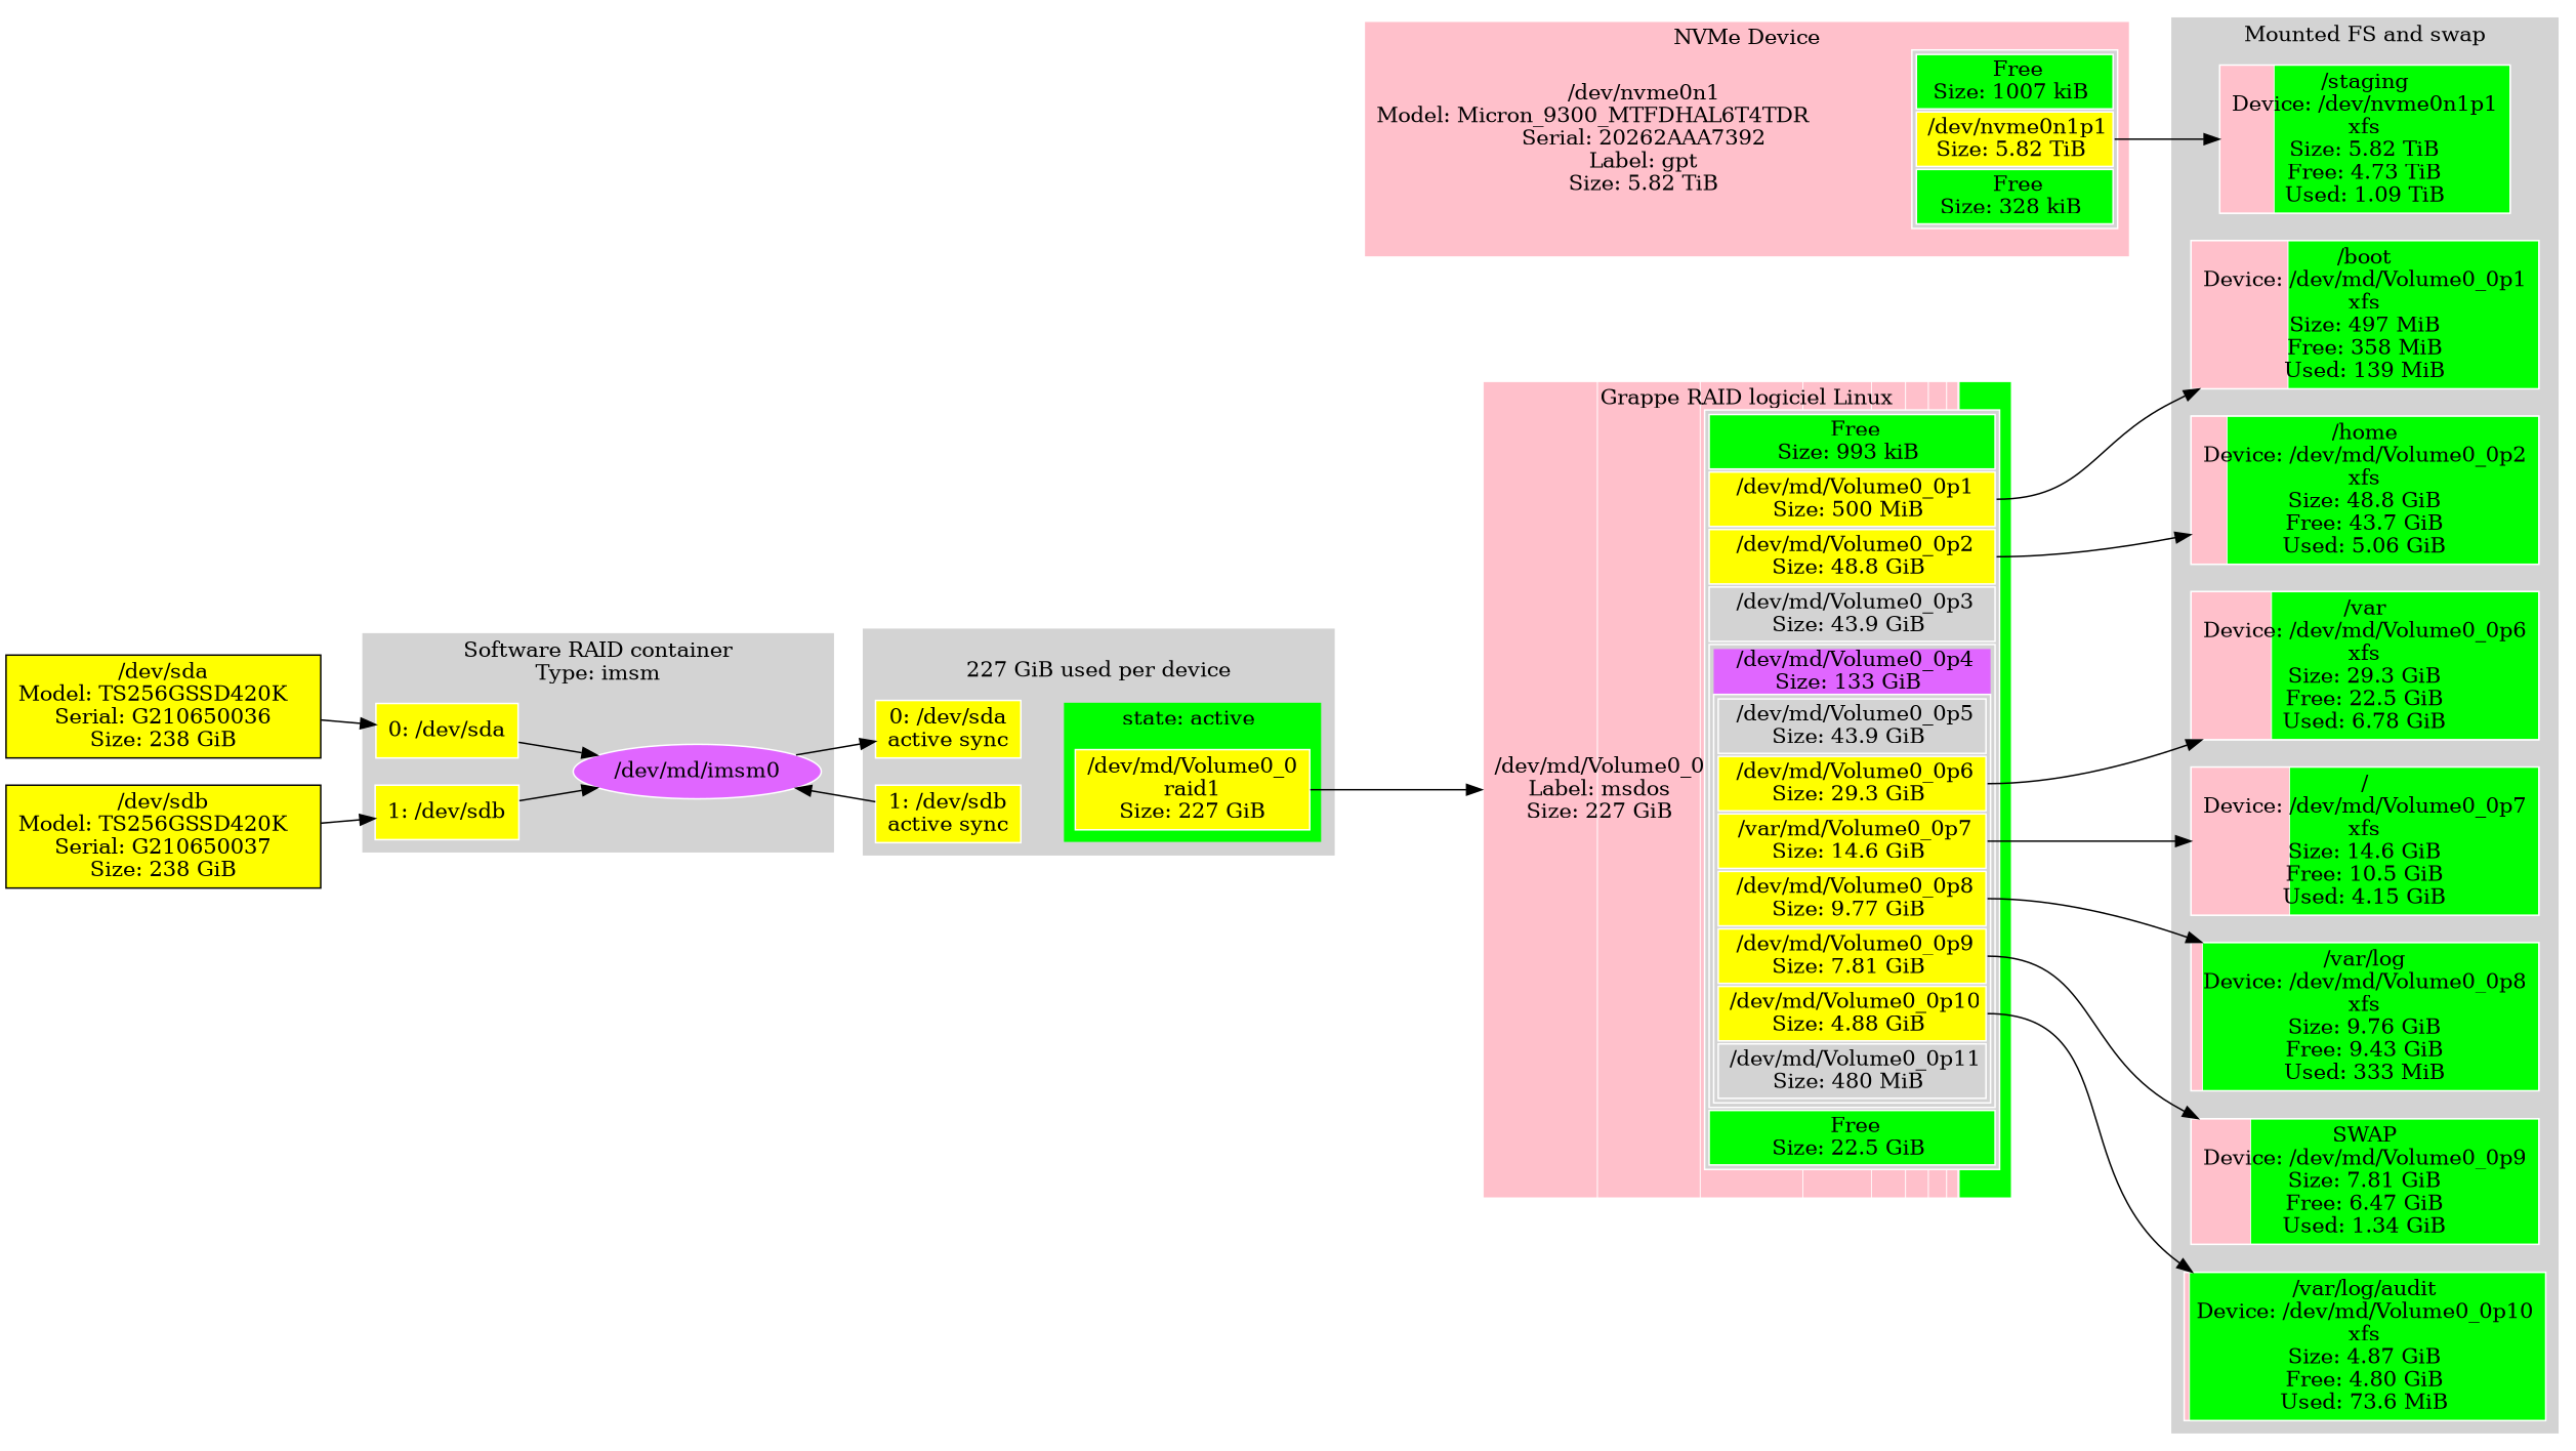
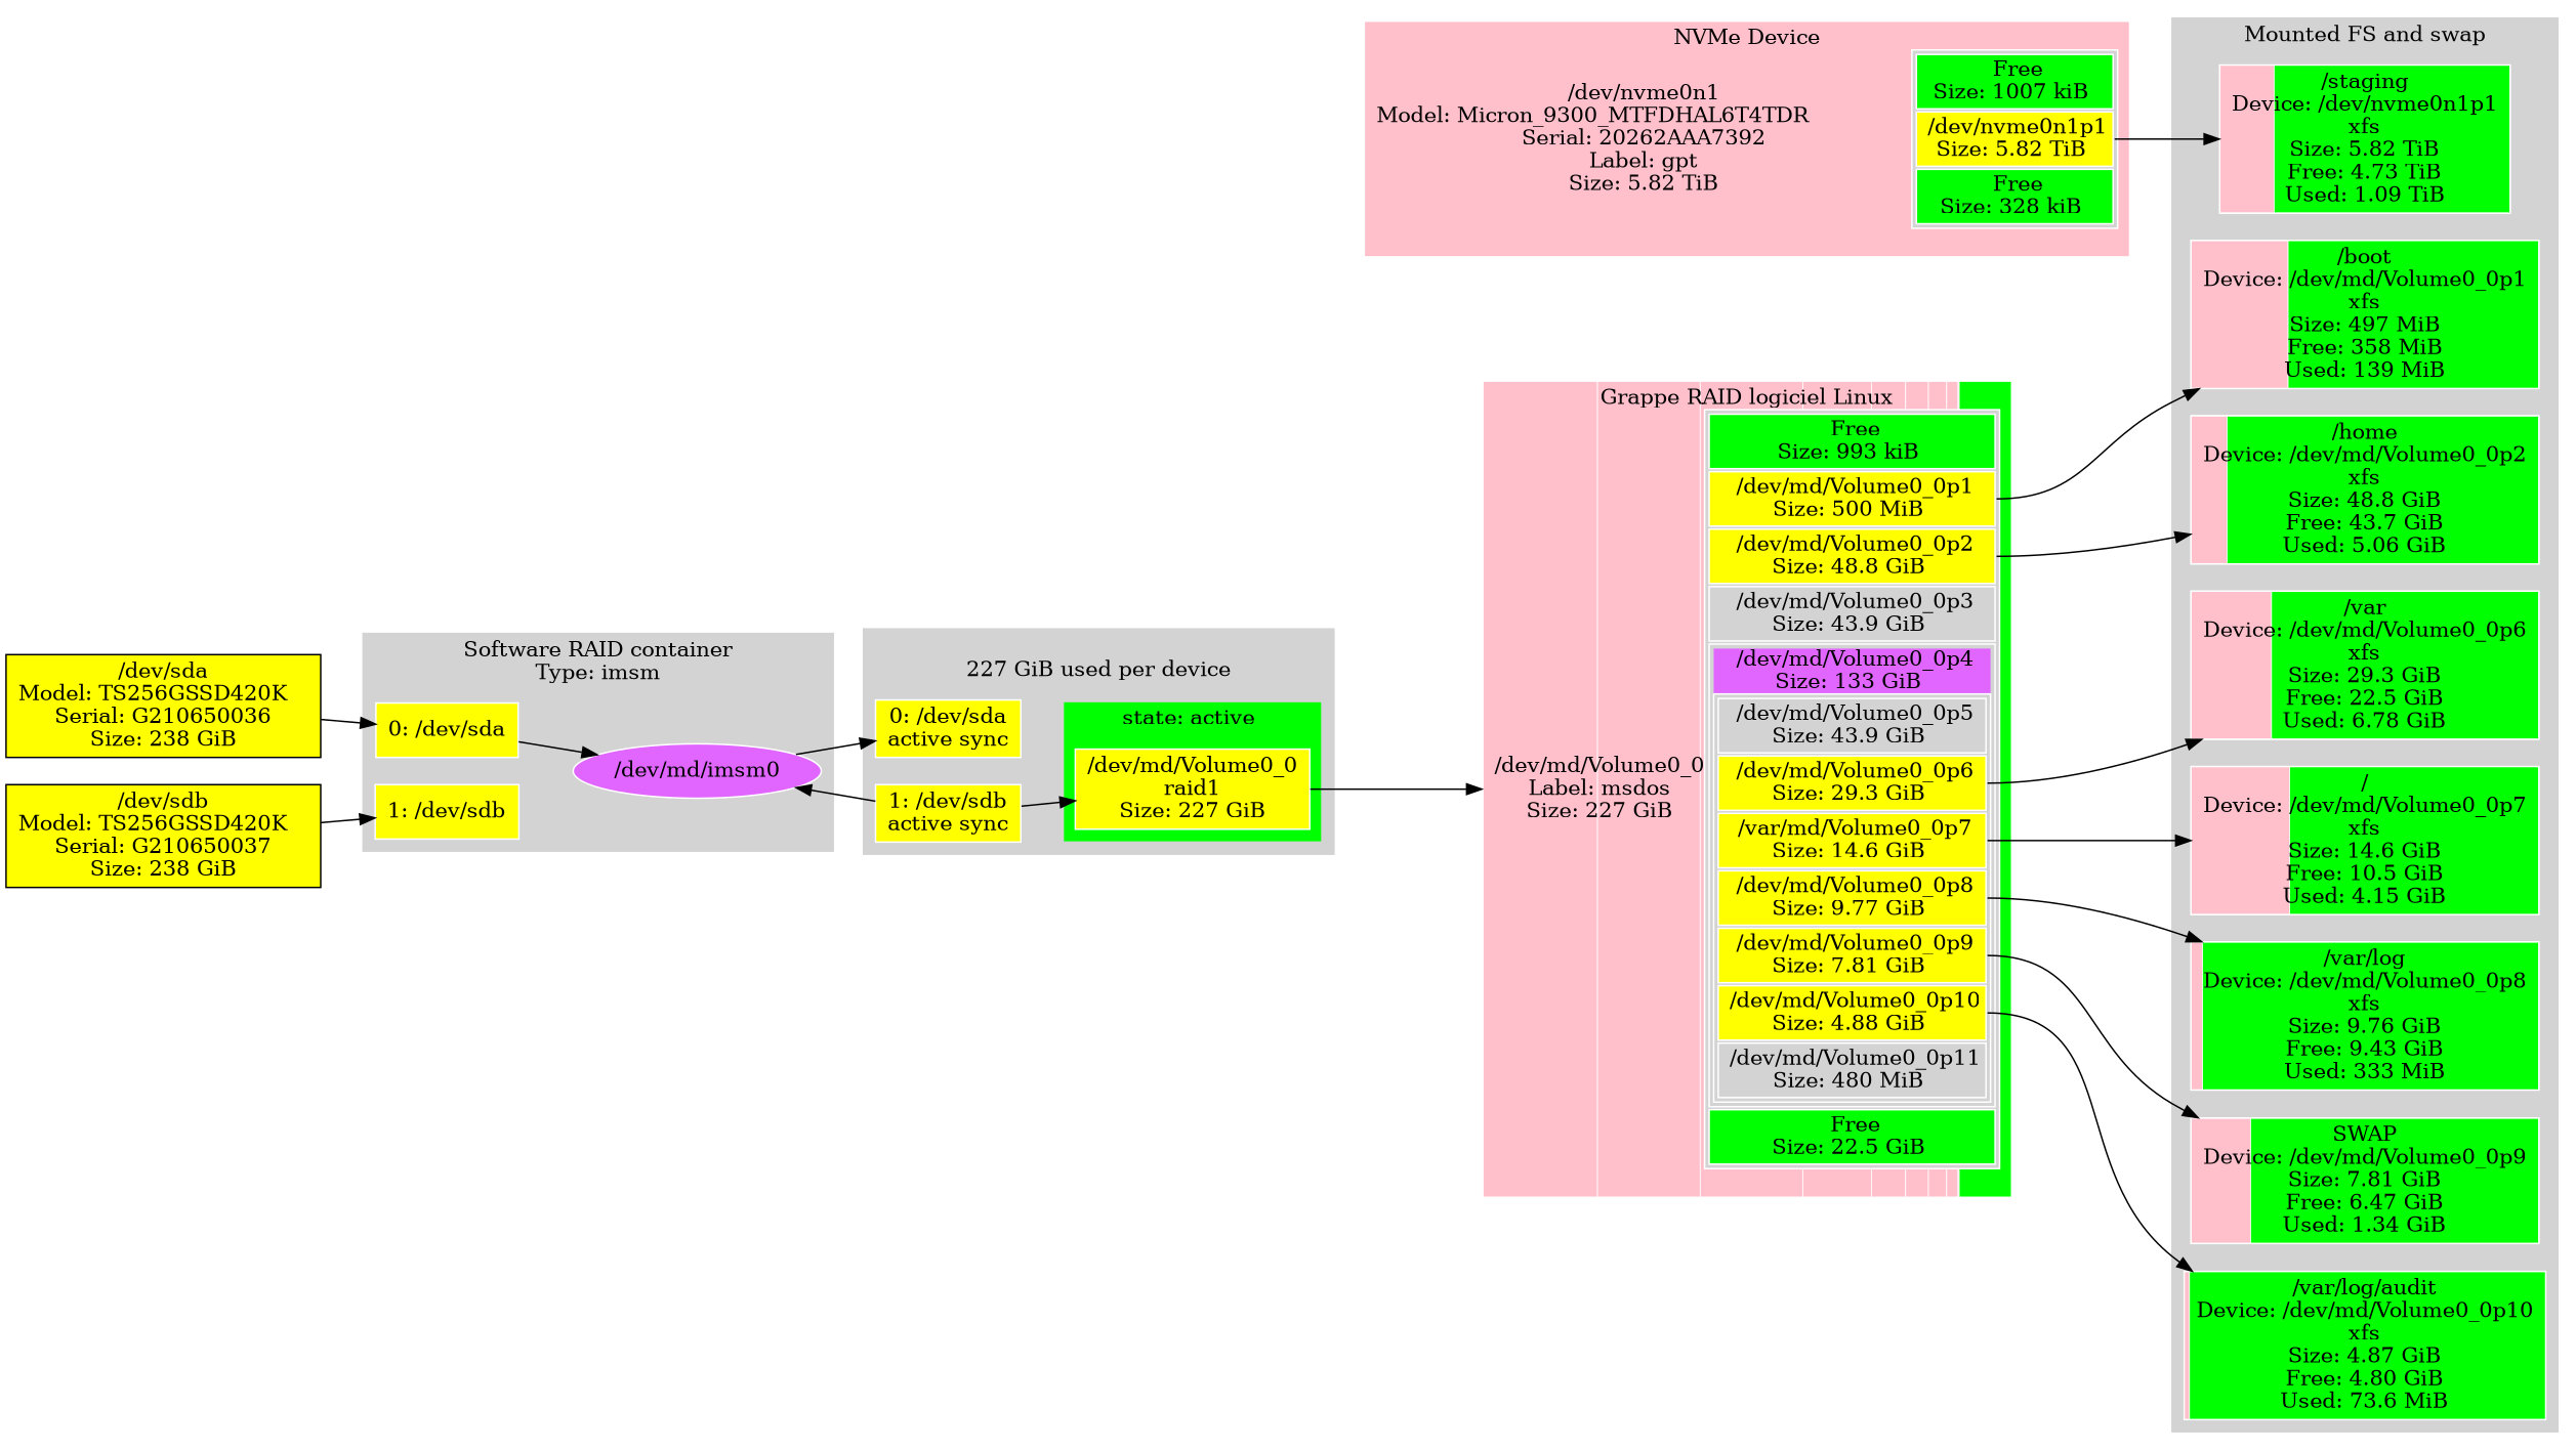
  digraph {
    rankdir=LR
    node [color=white fillcolor=yellow shape=rectangle style=striped]
    n1 [label="0: /dev/sda\nactive sync" style=filled]
    n2 [label="1: /dev/sdb\nactive sync" style=filled]
    n3 [label="/dev/md/Volume0_0\nraid1\nSize: 227 GiB" style=filled]
    n4 [fillcolor=mediumorchid1 label="/dev/md/imsm0" shape=oval style=filled]
    n5 [label="0: /dev/sda" style=filled]
    n6 [label="1: /dev/sdb" style=filled]
    n7 [fillcolor="pink;0.279154.2:green" label="/boot\nDevice: /dev/md/Volume0_0p1\nxfs\nSize: 497 MiB\nFree: 358 MiB\nUsed: 139 MiB"]
    n8 [fillcolor="pink;0.014751.2:green" label="/var/log/audit\nDevice: /dev/md/Volume0_0p10\nxfs\nSize: 4.87 GiB\nFree: 4.80 GiB\nUsed: 73.6 MiB"]
    n9 [fillcolor="pink;0.103745.2:green" label="/home\nDevice: /dev/md/Volume0_0p2\nxfs\nSize: 48.8 GiB\nFree: 43.7 GiB\nUsed: 5.06 GiB"]
    n10 [fillcolor="pink;0.231542.2:green" label="/var\nDevice: /dev/md/Volume0_0p6\nxfs\nSize: 29.3 GiB\nFree: 22.5 GiB\nUsed: 6.78 GiB"]
    n11 [fillcolor="pink;0.283651.2:green" label="/\nDevice: /dev/md/Volume0_0p7\nxfs\nSize: 14.6 GiB\nFree: 10.5 GiB\nUsed: 4.15 GiB"]
    n12 [fillcolor="pink;0.033353.2:green" label="/var/log\nDevice: /dev/md/Volume0_0p8\nxfs\nSize: 9.76 GiB\nFree: 9.43 GiB\nUsed: 333 MiB"]
    n13 [fillcolor="pink;0.187132.2:green" label="/staging\nDevice: /dev/nvme0n1p1\nxfs\nSize: 5.82 TiB\nFree: 4.73 TiB\nUsed: 1.09 TiB"]
    n14 [fillcolor="pink;0.171594.2:green" label="SWAP\nDevice: /dev/md/Volume0_0p9\nSize: 7.81 GiB\nFree: 6.47 GiB\nUsed: 1.34 GiB"]
    n15 [fillcolor="green;0.000004:pink;0.002155:pink;0.215532:pink;0.193979:pink;0.193979:pink;0.129319:pink;0.064660:pink;0.043106:pink;0.034485:pink;0.021553:pink;0.002069:green;0.099123" label=<<TABLE BORDER="0" CELLPADDING="0" CELLSPACING="0"> 				<TR> <TD COLSPAN="2">Grappe RAID logiciel Linux</TD> </TR><TR><TD >/dev/md/Volume0_0<BR/>Label: msdos<BR/>Size: 227 GiB</TD>    <TD BGCOLOR="lightgrey"> 				<TABLE > 					<TR> 						<TD bgcolor="green"> 						Free<BR/>Size: 993 kiB 						</TD> 					</TR> 					<TR> 						<TD PORT="1" BGCOLOR="yellow"> 						/dev/md/Volume0_0p1<BR/>Size: 500 MiB 						</TD> 					</TR> 					<TR> 						<TD PORT="2" BGCOLOR="yellow"> 						/dev/md/Volume0_0p2<BR/>Size: 48.8 GiB 						</TD> 					</TR> 					<TR> 						<TD PORT="3" BGCOLOR="lightgrey"> 						/dev/md/Volume0_0p3<BR/>Size: 43.9 GiB 						</TD> 					</TR> 					<TR> 						<TD> 							<TABLE BORDER="0" CELLPADDING="0" CELLSPACING="0"><TR> 							<TD PORT="4" BGCOLOR="mediumorchid1"> 							/dev/md/Volume0_0p4<BR/>Size: 133 GiB 							</TD></TR><TR><TD> 							<TABLE > 								<TR> 									<TD PORT="5" BGCOLOR="lightgrey"> 									/dev/md/Volume0_0p5<BR/>Size: 43.9 GiB 									</TD> 								</TR> 								<TR> 									<TD PORT="6" BGCOLOR="yellow"> 									/dev/md/Volume0_0p6<BR/>Size: 29.3 GiB 									</TD> 								</TR> 								<TR> 									<TD PORT="7" BGCOLOR="yellow"> 									/var/md/Volume0_0p7<BR/>Size: 14.6 GiB 									</TD> 								</TR> 								<TR> 									<TD PORT="8" BGCOLOR="yellow"> 									/dev/md/Volume0_0p8<BR/>Size: 9.77 GiB 									</TD> 								</TR> 								<TR> 									<TD PORT="9" BGCOLOR="yellow"> 									/dev/md/Volume0_0p9<BR/>Size: 7.81 GiB 									</TD> 								</TR> 								<TR> 									<TD PORT="10" BGCOLOR="yellow"> 									/dev/md/Volume0_0p10<BR/>Size: 4.88 GiB 									</TD> 								</TR> 								<TR> 									<TD PORT="11" BGCOLOR="lightgrey"> 									/dev/md/Volume0_0p11<BR/>Size: 480 MiB 									</TD> 								</TR> 							</TABLE> 							</TD></TR></TABLE> 						</TD> 					</TR> 					<TR> 						<TD bgcolor="green"> 						Free<BR/>Size: 22.5 GiB 						</TD> 					</TR> 				</TABLE> 				</TD> </TR><TR> <TD COLSPAN="2"> </TD> </TR> 			</TABLE> 		>]
    n16 [fillcolor="green;0.000000:pink;1.000000:green;0.000000" label=<<TABLE BORDER="0" CELLPADDING="0" CELLSPACING="0"> 				<TR> <TD COLSPAN="2">NVMe Device</TD> </TR><TR><TD >/dev/nvme0n1<BR/>Model: Micron_9300_MTFDHAL6T4TDR               <BR/>Serial: 20262AAA7392<BR/>Label: gpt<BR/>Size: 5.82 TiB</TD>    <TD BGCOLOR="lightgrey"> 				<TABLE > 					<TR> 						<TD bgcolor="green"> 						Free<BR/>Size: 1007 kiB 						</TD> 					</TR> 					<TR> 						<TD PORT="1" BGCOLOR="yellow"> 						/dev/nvme0n1p1<BR/>Size: 5.82 TiB 						</TD> 					</TR> 					<TR> 						<TD bgcolor="green"> 						Free<BR/>Size: 328 kiB 						</TD> 					</TR> 				</TABLE> 				</TD> </TR><TR> <TD COLSPAN="2"> </TD> </TR> 			</TABLE> 		>]
    n17 [label="/dev/sda\nModel: TS256GSSD420K   \nSerial: G210650036\nSize: 238 GiB" style=filled color=""]
    n18 [label="/dev/sdb\nModel: TS256GSSD420K   \nSerial: G210650037\nSize: 238 GiB" style=filled color=""]
    subgraph cluster_1 {
      color=lightgrey
      fillcolor=lightgrey
      label="\n227 GiB used per device"
      style=filled
      subgraph sub_2 {
        color=lightgrey
        fillcolor=lightgrey
        label="\n227 GiB used per device"
        style=filled
        n1
      }
      subgraph sub_3 {
        color=lightgrey
        fillcolor=lightgrey
        label="\n227 GiB used per device"
        style=filled
        n2
      }
      subgraph cluster_4 {
        color=lightgrey
        fillcolor=green
        label="state: active "
        shape=oval
        style=filled
        subgraph sub_5 {
          color=lightgrey
          fillcolor=green
          label="state: active "
          shape=oval
          style=filled
          n3
        }
      }
    }
    subgraph cluster_6 {
      color=lightgrey
      fillcolor=lightgrey
      label="Libvirt Virtual Machines"
      style=filled
    }
    subgraph cluster_7 {
      color=lightgrey
      fillcolor=lightgrey
      label="Software RAID container\nType: imsm"
      style=filled
      subgraph sub_8 {
        color=lightgrey
        fillcolor=lightgrey
        label="Software RAID container\nType: imsm"
        style=filled
        n4
      }
      subgraph sub_9 {
        color=lightgrey
        fillcolor=lightgrey
        label="Software RAID container\nType: imsm"
        style=filled
        n5
      }
      subgraph sub_10 {
        color=lightgrey
        fillcolor=lightgrey
        label="Software RAID container\nType: imsm"
        style=filled
        n6
      }
    }
    subgraph cluster_11 {
      color=lightgrey
      fillcolor=lightgrey
      label="Mounted FS and swap"
      style=filled
      subgraph sub_12 {
        color=lightgrey
        fillcolor=lightgrey
        label="Mounted FS and swap"
        style=filled
        n7
      }
      subgraph sub_13 {
        color=lightgrey
        fillcolor=lightgrey
        label="Mounted FS and swap"
        style=filled
        n8
      }
      subgraph sub_14 {
        color=lightgrey
        fillcolor=lightgrey
        label="Mounted FS and swap"
        style=filled
        n9
      }
      subgraph sub_15 {
        color=lightgrey
        fillcolor=lightgrey
        label="Mounted FS and swap"
        style=filled
        n10
      }
      subgraph sub_16 {
        color=lightgrey
        fillcolor=lightgrey
        label="Mounted FS and swap"
        style=filled
        n11
      }
      subgraph sub_17 {
        color=lightgrey
        fillcolor=lightgrey
        label="Mounted FS and swap"
        style=filled
        n12
      }
      subgraph sub_18 {
        color=lightgrey
        fillcolor=lightgrey
        label="Mounted FS and swap"
        style=filled
        n13
      }
      subgraph sub_19 {
        color=lightgrey
        fillcolor=lightgrey
        label="Mounted FS and swap"
        style=filled
        n14
      }
    }
+   n2 -> n3
    n2 -> n4
    n3 -> n15
    n4 -> n1
    n5 -> n4
-   n6 -> n4
    n15 -> n7 [tailport=1]
    n15 -> n8 [tailport=10]
    n15 -> n9 [tailport=2]
    n15 -> n10 [tailport=6]
    n15 -> n11 [tailport=7]
    n15 -> n12 [tailport=8]
    n15 -> n14 [tailport=9]
    n16 -> n13 [tailport=1]
    n17 -> n5
    n18 -> n6
  }
